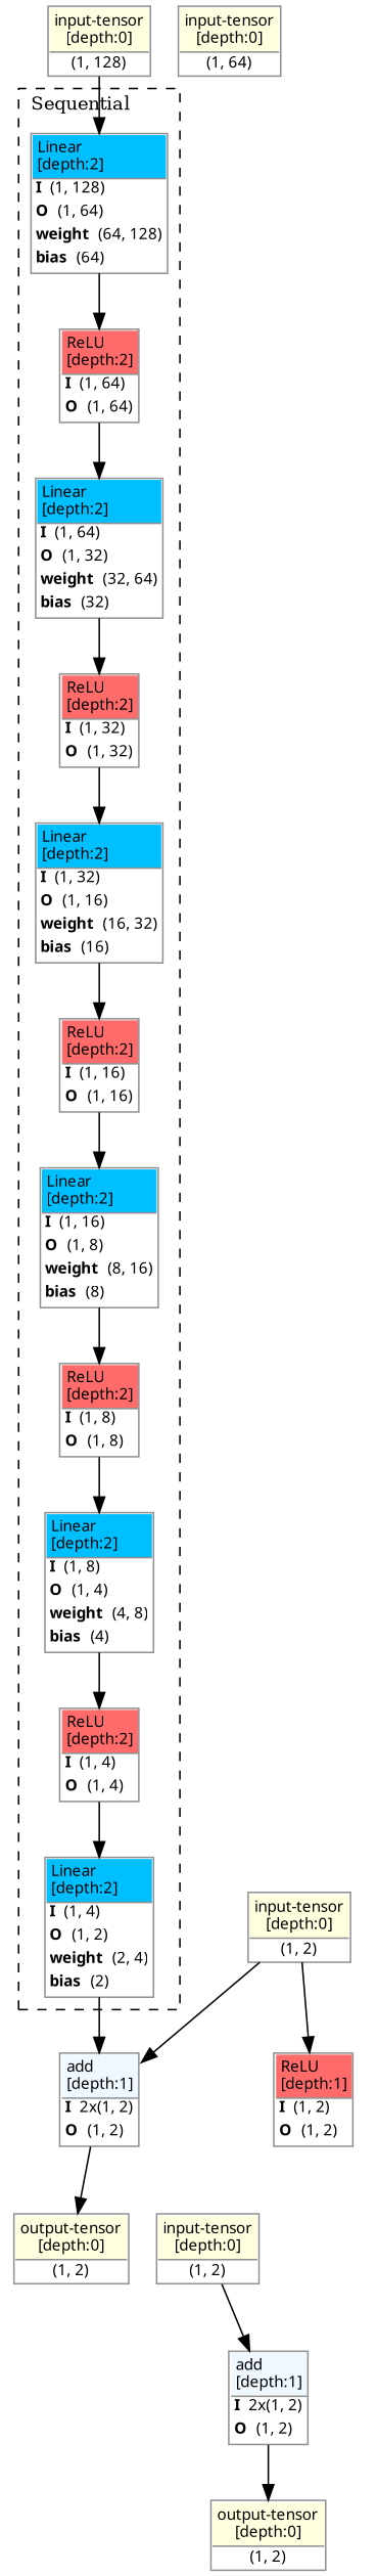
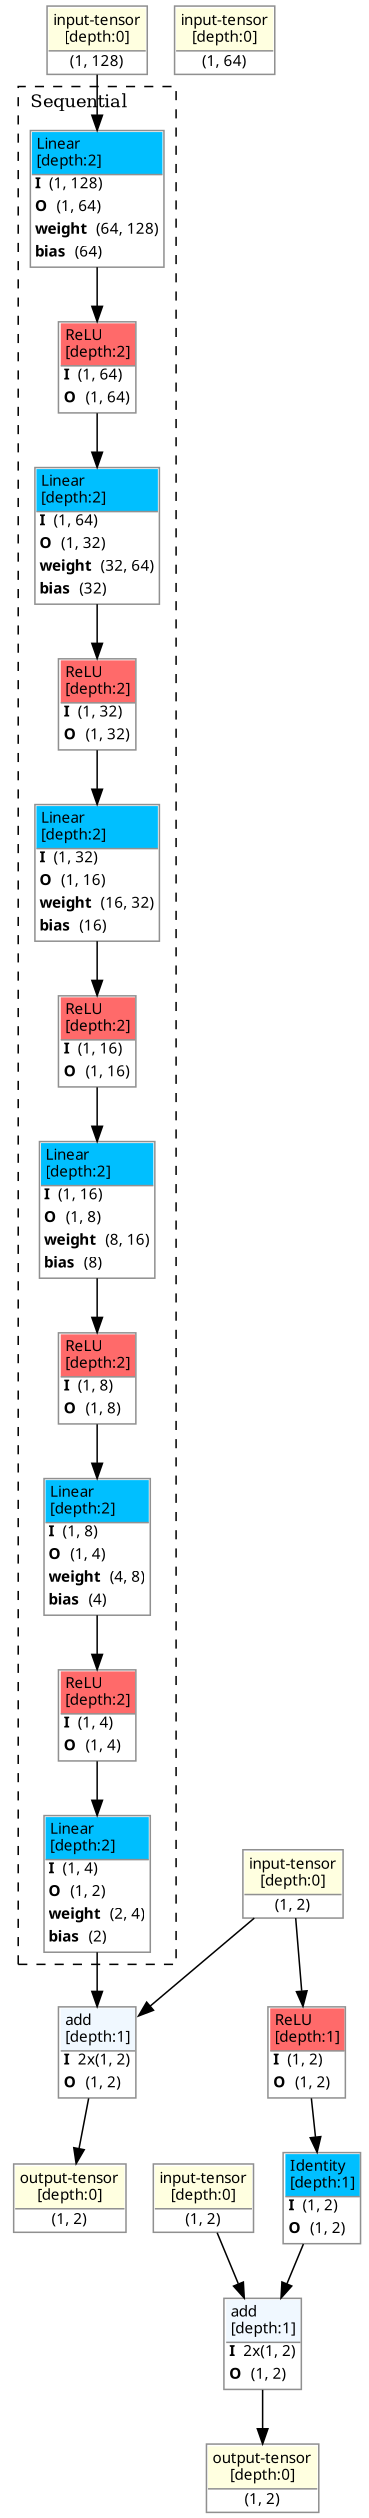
  strict digraph {
    ordering=in
    rankdir=TB
    node [align=left color="#909090" fillcolor="#ffffff90" fontname="Linux libertine" fontsize=10 margin=0 ranksep=0.1 shape=plaintext style=filled]
    edge [fontsize=10]
    n1 [height=0.2 label=<                     <TABLE BORDER="1" CELLBORDER="0"                     CELLSPACING="0" CELLPADDING="2">                         <TR>                             <TD BGCOLOR="deepskyblue1" ALIGN="LEFT"                             BORDER="1" SIDES="B"                             >Linear<BR ALIGN="LEFT"/>[depth:2]</TD>                         </TR>                         <TR>                             <TD ALIGN="LEFT"><B>I</B> (1, 128)</TD>                         </TR>                         <TR>                             <TD ALIGN="LEFT"><B>O</B> (1, 64)</TD>                         </TR>                                         <TR>                     <TD ALIGN="LEFT"><B>weight</B> (64, 128)</TD>                 </TR>                 <TR>                     <TD ALIGN="LEFT"><B>bias</B> (64)</TD>                 </TR>                     </TABLE>>]
    n2 [height=0.2 label=<                     <TABLE BORDER="1" CELLBORDER="0"                     CELLSPACING="0" CELLPADDING="2">                         <TR>                             <TD BGCOLOR="indianred1" ALIGN="LEFT"                             BORDER="1" SIDES="B"                             >ReLU<BR ALIGN="LEFT"/>[depth:2]</TD>                         </TR>                         <TR>                             <TD ALIGN="LEFT"><B>I</B> (1, 64)</TD>                         </TR>                         <TR>                             <TD ALIGN="LEFT"><B>O</B> (1, 64)</TD>                         </TR>                                              </TABLE>>]
    n3 [height=0.2 label=<                     <TABLE BORDER="1" CELLBORDER="0"                     CELLSPACING="0" CELLPADDING="2">                         <TR>                             <TD BGCOLOR="deepskyblue1" ALIGN="LEFT"                             BORDER="1" SIDES="B"                             >Linear<BR ALIGN="LEFT"/>[depth:2]</TD>                         </TR>                         <TR>                             <TD ALIGN="LEFT"><B>I</B> (1, 64)</TD>                         </TR>                         <TR>                             <TD ALIGN="LEFT"><B>O</B> (1, 32)</TD>                         </TR>                                         <TR>                     <TD ALIGN="LEFT"><B>weight</B> (32, 64)</TD>                 </TR>                 <TR>                     <TD ALIGN="LEFT"><B>bias</B> (32)</TD>                 </TR>                     </TABLE>>]
    n4 [height=0.2 label=<                     <TABLE BORDER="1" CELLBORDER="0"                     CELLSPACING="0" CELLPADDING="2">                         <TR>                             <TD BGCOLOR="indianred1" ALIGN="LEFT"                             BORDER="1" SIDES="B"                             >ReLU<BR ALIGN="LEFT"/>[depth:2]</TD>                         </TR>                         <TR>                             <TD ALIGN="LEFT"><B>I</B> (1, 32)</TD>                         </TR>                         <TR>                             <TD ALIGN="LEFT"><B>O</B> (1, 32)</TD>                         </TR>                                              </TABLE>>]
    n5 [height=0.2 label=<                     <TABLE BORDER="1" CELLBORDER="0"                     CELLSPACING="0" CELLPADDING="2">                         <TR>                             <TD BGCOLOR="deepskyblue1" ALIGN="LEFT"                             BORDER="1" SIDES="B"                             >Linear<BR ALIGN="LEFT"/>[depth:2]</TD>                         </TR>                         <TR>                             <TD ALIGN="LEFT"><B>I</B> (1, 32)</TD>                         </TR>                         <TR>                             <TD ALIGN="LEFT"><B>O</B> (1, 16)</TD>                         </TR>                                         <TR>                     <TD ALIGN="LEFT"><B>weight</B> (16, 32)</TD>                 </TR>                 <TR>                     <TD ALIGN="LEFT"><B>bias</B> (16)</TD>                 </TR>                     </TABLE>>]
    n6 [height=0.2 label=<                     <TABLE BORDER="1" CELLBORDER="0"                     CELLSPACING="0" CELLPADDING="2">                         <TR>                             <TD BGCOLOR="indianred1" ALIGN="LEFT"                             BORDER="1" SIDES="B"                             >ReLU<BR ALIGN="LEFT"/>[depth:2]</TD>                         </TR>                         <TR>                             <TD ALIGN="LEFT"><B>I</B> (1, 16)</TD>                         </TR>                         <TR>                             <TD ALIGN="LEFT"><B>O</B> (1, 16)</TD>                         </TR>                                              </TABLE>>]
    n7 [height=0.2 label=<                     <TABLE BORDER="1" CELLBORDER="0"                     CELLSPACING="0" CELLPADDING="2">                         <TR>                             <TD BGCOLOR="deepskyblue1" ALIGN="LEFT"                             BORDER="1" SIDES="B"                             >Linear<BR ALIGN="LEFT"/>[depth:2]</TD>                         </TR>                         <TR>                             <TD ALIGN="LEFT"><B>I</B> (1, 16)</TD>                         </TR>                         <TR>                             <TD ALIGN="LEFT"><B>O</B> (1, 8)</TD>                         </TR>                                         <TR>                     <TD ALIGN="LEFT"><B>weight</B> (8, 16)</TD>                 </TR>                 <TR>                     <TD ALIGN="LEFT"><B>bias</B> (8)</TD>                 </TR>                     </TABLE>>]
    n8 [height=0.2 label=<                     <TABLE BORDER="1" CELLBORDER="0"                     CELLSPACING="0" CELLPADDING="2">                         <TR>                             <TD BGCOLOR="indianred1" ALIGN="LEFT"                             BORDER="1" SIDES="B"                             >ReLU<BR ALIGN="LEFT"/>[depth:2]</TD>                         </TR>                         <TR>                             <TD ALIGN="LEFT"><B>I</B> (1, 8)</TD>                         </TR>                         <TR>                             <TD ALIGN="LEFT"><B>O</B> (1, 8)</TD>                         </TR>                                              </TABLE>>]
    n9 [height=0.2 label=<                     <TABLE BORDER="1" CELLBORDER="0"                     CELLSPACING="0" CELLPADDING="2">                         <TR>                             <TD BGCOLOR="deepskyblue1" ALIGN="LEFT"                             BORDER="1" SIDES="B"                             >Linear<BR ALIGN="LEFT"/>[depth:2]</TD>                         </TR>                         <TR>                             <TD ALIGN="LEFT"><B>I</B> (1, 8)</TD>                         </TR>                         <TR>                             <TD ALIGN="LEFT"><B>O</B> (1, 4)</TD>                         </TR>                                         <TR>                     <TD ALIGN="LEFT"><B>weight</B> (4, 8)</TD>                 </TR>                 <TR>                     <TD ALIGN="LEFT"><B>bias</B> (4)</TD>                 </TR>                     </TABLE>>]
    n10 [height=0.2 label=<                     <TABLE BORDER="1" CELLBORDER="0"                     CELLSPACING="0" CELLPADDING="2">                         <TR>                             <TD BGCOLOR="indianred1" ALIGN="LEFT"                             BORDER="1" SIDES="B"                             >ReLU<BR ALIGN="LEFT"/>[depth:2]</TD>                         </TR>                         <TR>                             <TD ALIGN="LEFT"><B>I</B> (1, 4)</TD>                         </TR>                         <TR>                             <TD ALIGN="LEFT"><B>O</B> (1, 4)</TD>                         </TR>                                              </TABLE>>]
    n11 [height=0.2 label=<                     <TABLE BORDER="1" CELLBORDER="0"                     CELLSPACING="0" CELLPADDING="2">                         <TR>                             <TD BGCOLOR="deepskyblue1" ALIGN="LEFT"                             BORDER="1" SIDES="B"                             >Linear<BR ALIGN="LEFT"/>[depth:2]</TD>                         </TR>                         <TR>                             <TD ALIGN="LEFT"><B>I</B> (1, 4)</TD>                         </TR>                         <TR>                             <TD ALIGN="LEFT"><B>O</B> (1, 2)</TD>                         </TR>                                         <TR>                     <TD ALIGN="LEFT"><B>weight</B> (2, 4)</TD>                 </TR>                 <TR>                     <TD ALIGN="LEFT"><B>bias</B> (2)</TD>                 </TR>                     </TABLE>>]
    n12 [height=0.2 label=<                     <TABLE BORDER="1" CELLBORDER="0"                     CELLSPACING="0" CELLPADDING="2">                         <TR>                             <TD BGCOLOR="lightyellow" ALIGN="LEFT"                             BORDER="1" SIDES="B"                             >input-tensor<BR ALIGN="LEFT"/>[depth:0]</TD>                         </TR>                         <TR>                             <TD>(1, 128)</TD>                         </TR>                                              </TABLE>>]
    n13 [height=0.2 label=<                     <TABLE BORDER="1" CELLBORDER="0"                     CELLSPACING="0" CELLPADDING="2">                         <TR>                             <TD BGCOLOR="lightyellow" ALIGN="LEFT"                             BORDER="1" SIDES="B"                             >input-tensor<BR ALIGN="LEFT"/>[depth:0]</TD>                         </TR>                         <TR>                             <TD>(1, 2)</TD>                         </TR>                                              </TABLE>>]
    n14 [height=0.2 label=<                     <TABLE BORDER="1" CELLBORDER="0"                     CELLSPACING="0" CELLPADDING="2">                         <TR>                             <TD BGCOLOR="aliceblue" ALIGN="LEFT"                             BORDER="1" SIDES="B"                             >add<BR ALIGN="LEFT"/>[depth:1]</TD>                         </TR>                         <TR>                             <TD ALIGN="LEFT"><B>I</B> 2x(1, 2)</TD>                         </TR>                         <TR>                             <TD ALIGN="LEFT"><B>O</B> (1, 2)</TD>                         </TR>                                              </TABLE>>]
    n15 [height=0.2 label=<                     <TABLE BORDER="1" CELLBORDER="0"                     CELLSPACING="0" CELLPADDING="2">                         <TR>                             <TD BGCOLOR="indianred1" ALIGN="LEFT"                             BORDER="1" SIDES="B"                             >ReLU<BR ALIGN="LEFT"/>[depth:1]</TD>                         </TR>                         <TR>                             <TD ALIGN="LEFT"><B>I</B> (1, 2)</TD>                         </TR>                         <TR>                             <TD ALIGN="LEFT"><B>O</B> (1, 2)</TD>                         </TR>                                              </TABLE>>]
    n16 [height=0.2 label=<                     <TABLE BORDER="1" CELLBORDER="0"                     CELLSPACING="0" CELLPADDING="2">                         <TR>                             <TD BGCOLOR="lightyellow" ALIGN="LEFT"                             BORDER="1" SIDES="B"                             >input-tensor<BR ALIGN="LEFT"/>[depth:0]</TD>                         </TR>                         <TR>                             <TD>(1, 2)</TD>                         </TR>                                              </TABLE>>]
    n17 [height=0.2 label=<                     <TABLE BORDER="1" CELLBORDER="0"                     CELLSPACING="0" CELLPADDING="2">                         <TR>                             <TD BGCOLOR="aliceblue" ALIGN="LEFT"                             BORDER="1" SIDES="B"                             >add<BR ALIGN="LEFT"/>[depth:1]</TD>                         </TR>                         <TR>                             <TD ALIGN="LEFT"><B>I</B> 2x(1, 2)</TD>                         </TR>                         <TR>                             <TD ALIGN="LEFT"><B>O</B> (1, 2)</TD>                         </TR>                                              </TABLE>>]
    n18 [height=0.2 label=<                     <TABLE BORDER="1" CELLBORDER="0"                     CELLSPACING="0" CELLPADDING="2">                         <TR>                             <TD BGCOLOR="lightyellow" ALIGN="LEFT"                             BORDER="1" SIDES="B"                             >input-tensor<BR ALIGN="LEFT"/>[depth:0]</TD>                         </TR>                         <TR>                             <TD>(1, 64)</TD>                         </TR>                                              </TABLE>>]
    n19 [height=0.2 label=<                     <TABLE BORDER="1" CELLBORDER="0"                     CELLSPACING="0" CELLPADDING="2">                         <TR>                             <TD BGCOLOR="lightyellow" ALIGN="LEFT"                             BORDER="1" SIDES="B"                             >output-tensor<BR ALIGN="LEFT"/>[depth:0]</TD>                         </TR>                         <TR>                             <TD>(1, 2)</TD>                         </TR>                                              </TABLE>>]
+   n20 [height=0.2 label=<                     <TABLE BORDER="1" CELLBORDER="0"                     CELLSPACING="0" CELLPADDING="2">                         <TR>                             <TD BGCOLOR="deepskyblue1" ALIGN="LEFT"                             BORDER="1" SIDES="B"                             >Identity<BR ALIGN="LEFT"/>[depth:1]</TD>                         </TR>                         <TR>                             <TD ALIGN="LEFT"><B>I</B> (1, 2)</TD>                         </TR>                         <TR>                             <TD ALIGN="LEFT"><B>O</B> (1, 2)</TD>                         </TR>                                              </TABLE>>]
    n21 [height=0.2 label=<                     <TABLE BORDER="1" CELLBORDER="0"                     CELLSPACING="0" CELLPADDING="2">                         <TR>                             <TD BGCOLOR="lightyellow" ALIGN="LEFT"                             BORDER="1" SIDES="B"                             >output-tensor<BR ALIGN="LEFT"/>[depth:0]</TD>                         </TR>                         <TR>                             <TD>(1, 2)</TD>                         </TR>                                              </TABLE>>]
    subgraph cluster_1 {
      color=black
      fontsize=12
      label=Sequential
      labeljust=l
      style=dashed
      n1
      n2
      n3
      n4
      n5
      n6
      n7
      n8
      n9
      n10
      n11
    }
    n1 -> n2
    n2 -> n3
    n3 -> n4
    n4 -> n5
    n5 -> n6
    n6 -> n7
    n7 -> n8
    n8 -> n9
    n9 -> n10
    n10 -> n11
    n11 -> n14
    n12 -> n1
    n13 -> n14
    n13 -> n15
    n14 -> n19
+   n15 -> n20
    n16 -> n17
    n17 -> n21
+   n20 -> n17
  }
